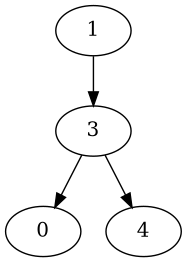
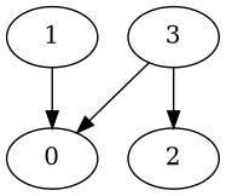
  digraph {
    1
    0
    3
-   2 [label=4]
-   1 -> 3
+   2
+   1 -> 0
    3 -> 0
    3 -> 2
  }
